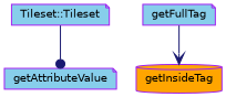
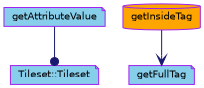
  digraph {
    rankdir=TB
    node [color=purple fillcolor=skyblue fontname=Helvetica fontsize=10 shape=note style=filled]
    edge [color=midnightblue fontname=Helvetica fontsize=10 labelfontname=Helvetica labelfontsize=10 style=solid]
    n1 [fontcolor=black height=0.2 label="Tileset::Tileset" width=0.4]
    n2 [height=0.2 label=getAttributeValue width=0.4]
    n3 [fillcolor=orange height=0.2 label=getInsideTag shape=cylinder width=0.4]
    n4 [height=0.2 label=getFullTag width=0.4]
-   n1 -> n2 [arrowhead=dot]
-   n4 -> n3 [arrowhead=vee]
+   n2 -> n1 [arrowhead=dot]
+   n3 -> n4 [arrowhead=vee]
  }
